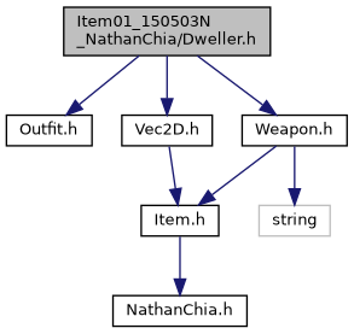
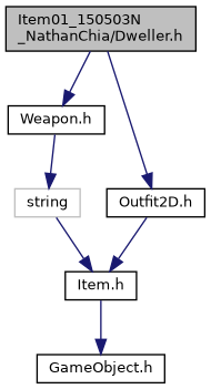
  digraph {
    node [color=black fontname=Helvetica fontsize=10 shape=record]
    edge [color=midnightblue fontname=Helvetica fontsize=10 labelfontname=Helvetica labelfontsize=10 style=solid]
    n1 [fillcolor=grey75 fontcolor=black height=0.2 label="Item01_150503N\l_NathanChia/Dweller.h" style=filled width=0.4]
-   n2 [height=0.2 label="Outfit.h" width=0.4]
    n3 [height=0.2 label="Weapon.h" width=0.4]
-   n4 [height=0.2 label="Vec2D.h" width=0.4]
+   n4 [height=0.2 label="Outfit2D.h" width=0.4]
    n5 [height=0.2 label="Item.h" width=0.4]
    n6 [color=grey75 height=0.2 label=string width=0.4]
-   n7 [height=0.2 label="NathanChia.h" width=0.4]
-   n1 -> n2
+   n7 [height=0.2 label="GameObject.h" width=0.4]
    n1 -> n3
    n1 -> n4
-   n3 -> n5
+   n6 -> n5
    n3 -> n6
    n4 -> n5
    n5 -> n7
  }
